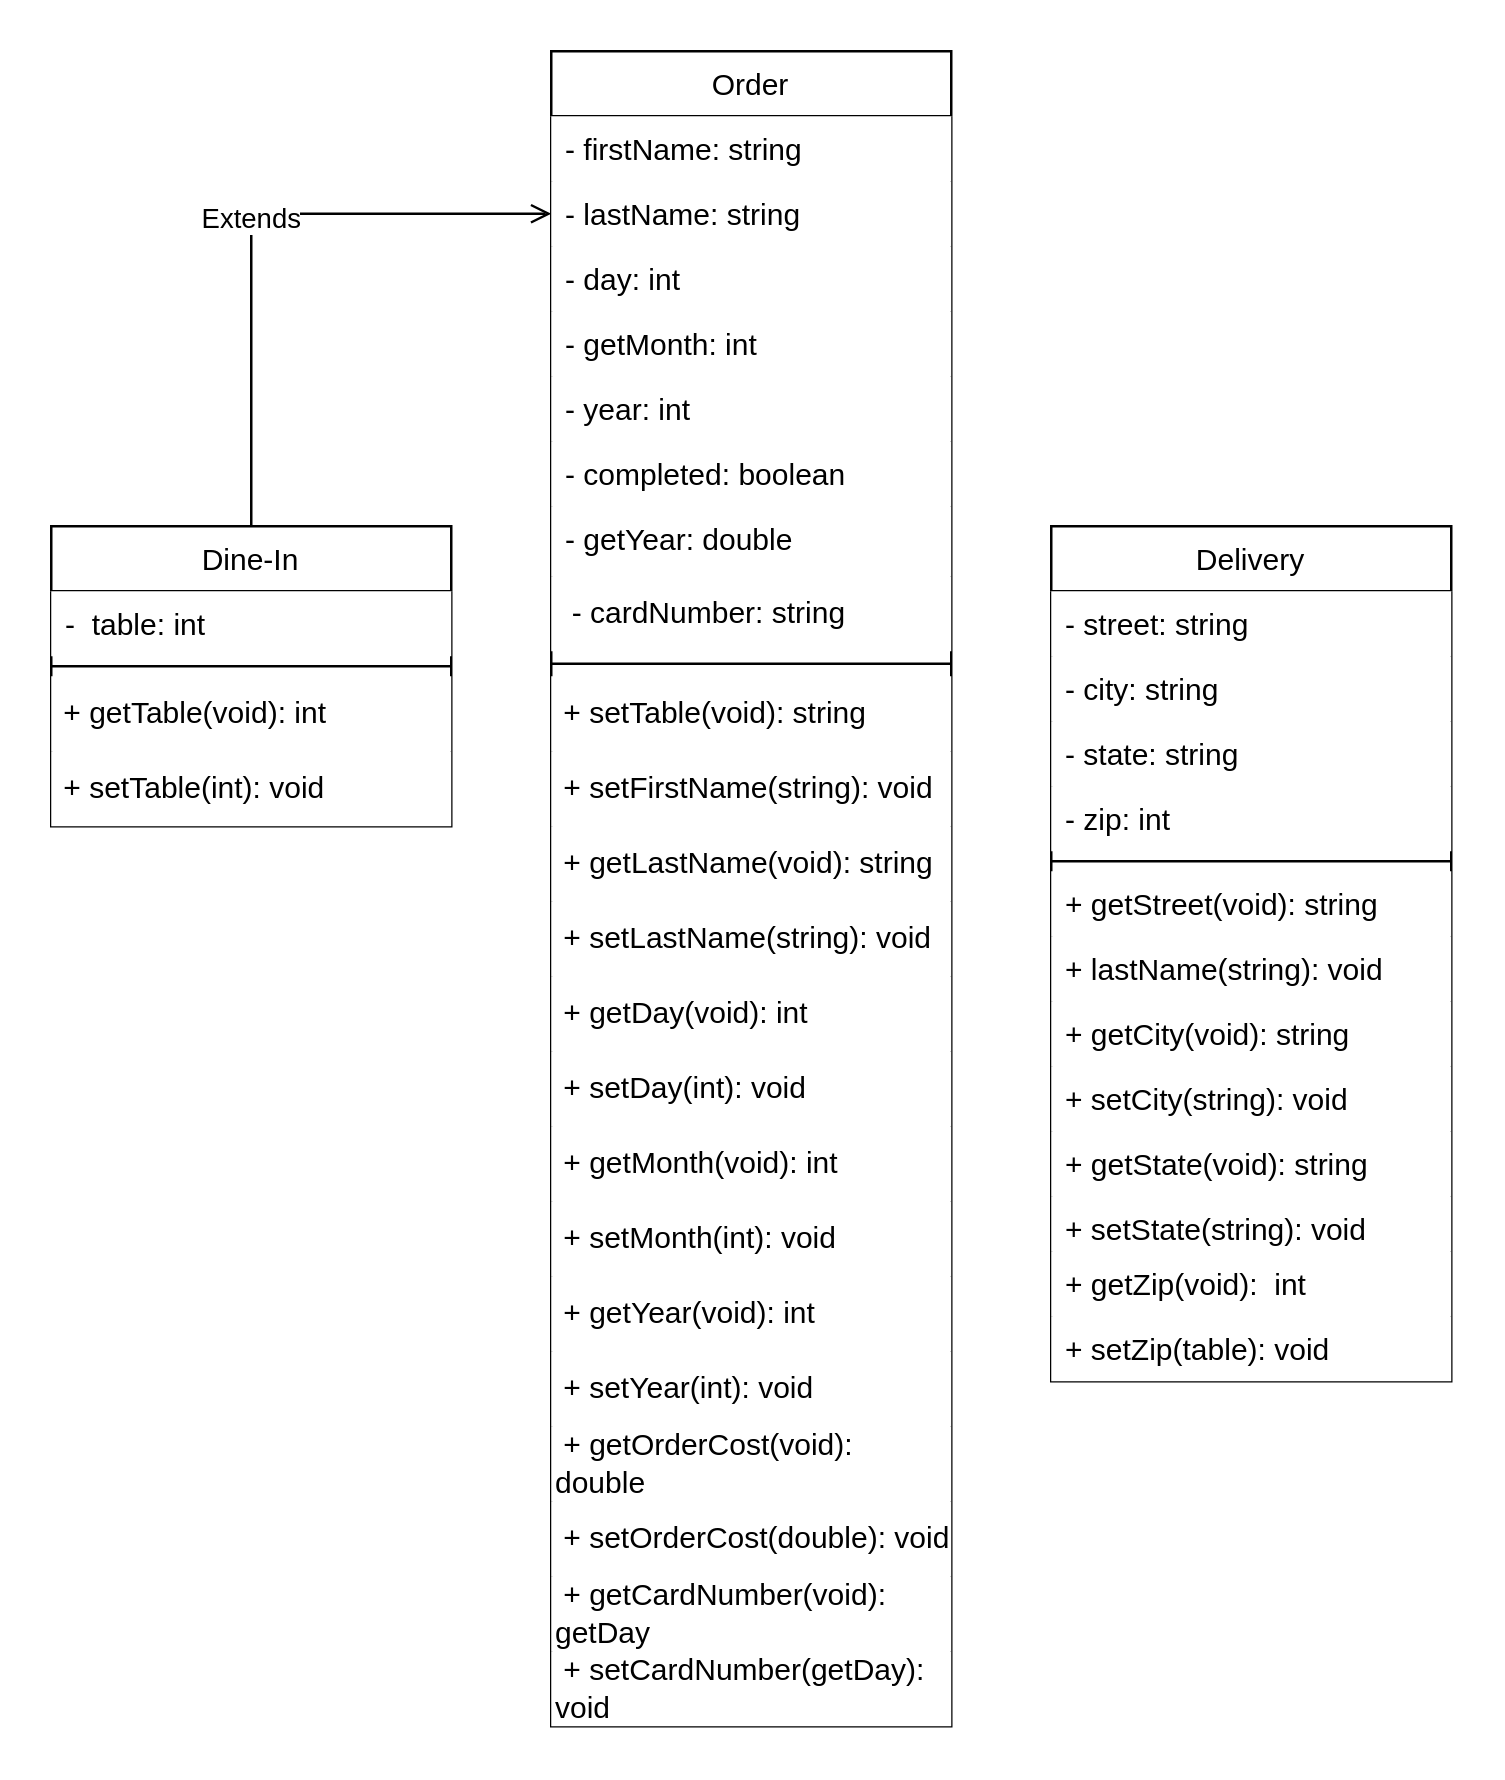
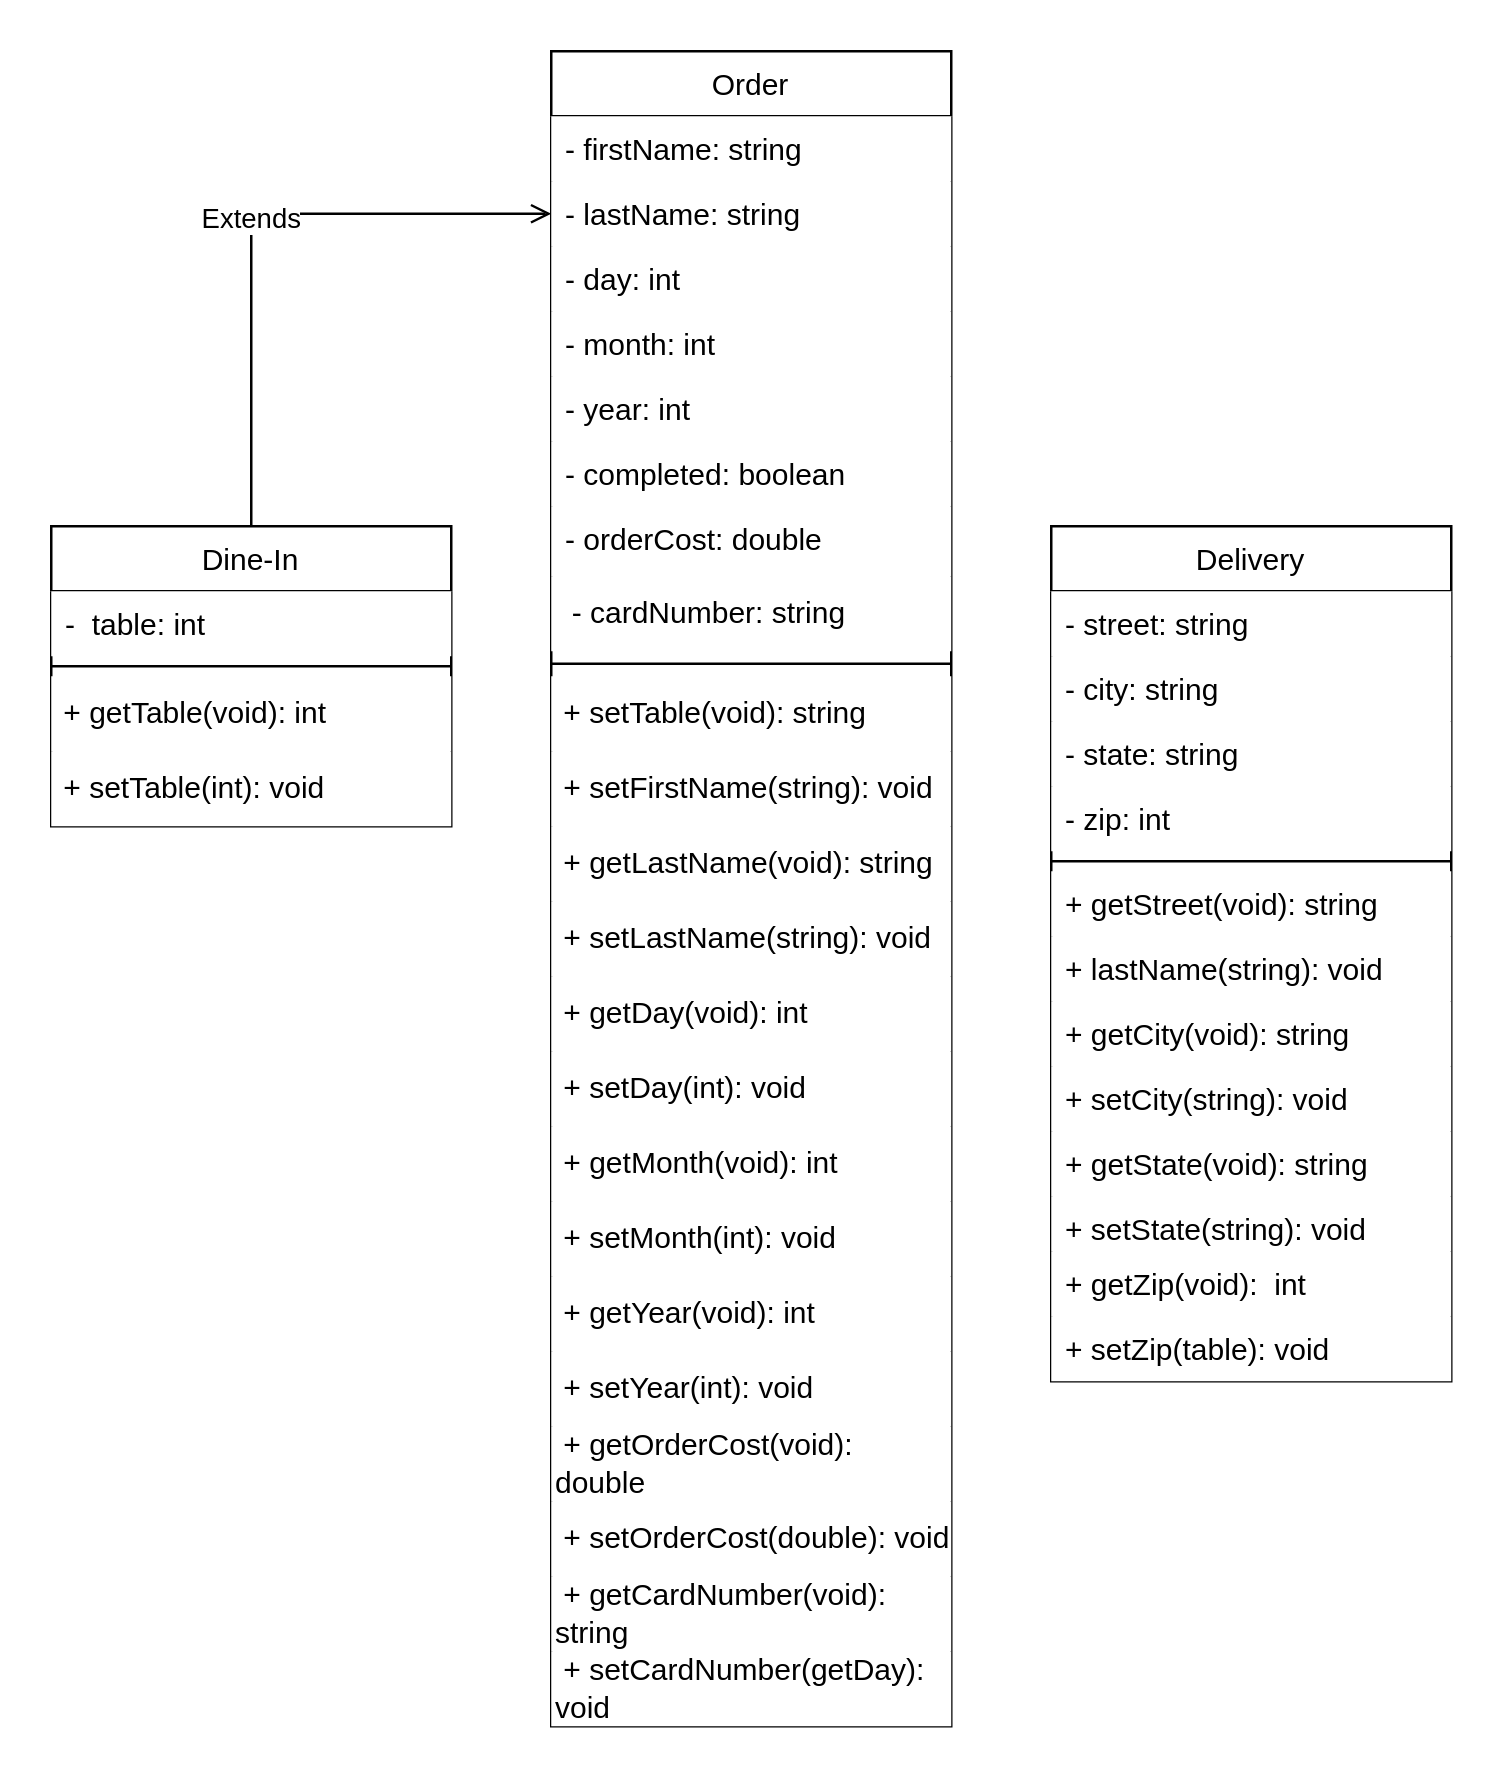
  <mxCell id="0" />
  <mxCell id="1" parent="0" />
  <mxCell id="2" value="Extends" style="edgeStyle=orthogonalEdgeStyle;rounded=0;orthogonalLoop=1;jettySize=auto;html=1;exitX=0.5;exitY=0;exitDx=0;exitDy=0;endArrow=open;" parent="1" source="3" target="24" edge="1"><mxGeometry relative="1" as="geometry" /></mxCell>
  <mxCell id="3" value="Dine-In" style="swimlane;fontStyle=0;align=center;verticalAlign=top;childLayout=stackLayout;horizontal=1;startSize=26;horizontalStack=0;resizeParent=1;resizeLast=0;collapsible=1;marginBottom=0;rounded=0;shadow=0;strokeWidth=1;fillColor=#FFFFFF;" parent="1" vertex="1"><mxGeometry x="20" y="210" width="160" height="120" as="geometry"><mxRectangle x="230" y="140" width="160" height="26" as="alternateBounds" /></mxGeometry></mxCell>
  <mxCell id="4" value="-  table: int" style="text;align=left;verticalAlign=top;spacingLeft=4;spacingRight=4;overflow=hidden;rotatable=0;points=[[0,0.5],[1,0.5]];portConstraint=eastwest;fillColor=default;" parent="3" vertex="1"><mxGeometry y="26" width="160" height="26" as="geometry" /></mxCell>
  <mxCell id="5" value="" style="line;html=1;strokeWidth=1;align=left;verticalAlign=middle;spacingTop=-1;spacingLeft=3;spacingRight=3;rotatable=0;labelPosition=right;points=[];portConstraint=eastwest;" parent="3" vertex="1"><mxGeometry y="52" width="160" height="8" as="geometry" /></mxCell>
  <mxCell id="6" value="&amp;nbsp;+ getTable(void): int" style="text;html=1;align=left;verticalAlign=middle;resizable=0;points=[];autosize=1;strokeColor=none;fillColor=default;" parent="3" vertex="1"><mxGeometry y="60" width="160" height="30" as="geometry" /></mxCell>
  <mxCell id="7" value="&amp;nbsp;+ setTable(int): void" style="text;strokeColor=none;align=left;fillColor=default;html=1;verticalAlign=middle;whiteSpace=wrap;rounded=0;" parent="3" vertex="1"><mxGeometry y="90" width="160" height="30" as="geometry" /></mxCell>
  <mxCell id="8" value="Delivery" style="swimlane;fontStyle=0;align=center;verticalAlign=top;childLayout=stackLayout;horizontal=1;startSize=26;horizontalStack=0;resizeParent=1;resizeLast=0;collapsible=1;marginBottom=0;rounded=0;shadow=0;strokeWidth=1;" parent="1" vertex="1"><mxGeometry x="420" y="210" width="160" height="342" as="geometry"><mxRectangle x="550" y="140" width="160" height="26" as="alternateBounds" /></mxGeometry></mxCell>
  <mxCell id="9" value="- street: string" style="text;align=left;verticalAlign=top;spacingLeft=4;spacingRight=4;overflow=hidden;rotatable=0;points=[[0,0.5],[1,0.5]];portConstraint=eastwest;fillColor=default;" parent="8" vertex="1"><mxGeometry y="26" width="160" height="26" as="geometry" /></mxCell>
  <mxCell id="10" value="- city: string" style="text;align=left;verticalAlign=top;spacingLeft=4;spacingRight=4;overflow=hidden;rotatable=0;points=[[0,0.5],[1,0.5]];portConstraint=eastwest;rounded=0;shadow=0;html=0;fillColor=default;" parent="8" vertex="1"><mxGeometry y="52" width="160" height="26" as="geometry" /></mxCell>
  <mxCell id="11" value="- state: string" style="text;align=left;verticalAlign=top;spacingLeft=4;spacingRight=4;overflow=hidden;rotatable=0;points=[[0,0.5],[1,0.5]];portConstraint=eastwest;rounded=0;shadow=0;html=0;fillColor=default;" parent="8" vertex="1"><mxGeometry y="78" width="160" height="26" as="geometry" /></mxCell>
  <mxCell id="12" value="- zip: int" style="text;align=left;verticalAlign=top;spacingLeft=4;spacingRight=4;overflow=hidden;rotatable=0;points=[[0,0.5],[1,0.5]];portConstraint=eastwest;rounded=0;shadow=0;html=0;fillColor=default;" parent="8" vertex="1"><mxGeometry y="104" width="160" height="26" as="geometry" /></mxCell>
  <mxCell id="13" value="" style="line;html=1;strokeWidth=1;align=left;verticalAlign=middle;spacingTop=-1;spacingLeft=3;spacingRight=3;rotatable=0;labelPosition=right;points=[];portConstraint=eastwest;fillColor=default;" parent="8" vertex="1"><mxGeometry y="130" width="160" height="8" as="geometry" /></mxCell>
  <mxCell id="14" value="+ getStreet(void): string" style="text;align=left;verticalAlign=top;spacingLeft=4;spacingRight=4;overflow=hidden;rotatable=0;points=[[0,0.5],[1,0.5]];portConstraint=eastwest;fillColor=default;" parent="8" vertex="1"><mxGeometry y="138" width="160" height="26" as="geometry" /></mxCell>
  <mxCell id="15" value="+ lastName(string): void" style="text;align=left;verticalAlign=top;spacingLeft=4;spacingRight=4;overflow=hidden;rotatable=0;points=[[0,0.5],[1,0.5]];portConstraint=eastwest;fillColor=default;" parent="8" vertex="1"><mxGeometry y="164" width="160" height="26" as="geometry" /></mxCell>
  <mxCell id="16" value="+ getCity(void): string" style="text;align=left;verticalAlign=top;spacingLeft=4;spacingRight=4;overflow=hidden;rotatable=0;points=[[0,0.5],[1,0.5]];portConstraint=eastwest;fillColor=default;" parent="8" vertex="1"><mxGeometry y="190" width="160" height="26" as="geometry" /></mxCell>
  <mxCell id="17" value="+ setCity(string): void" style="text;align=left;verticalAlign=top;spacingLeft=4;spacingRight=4;overflow=hidden;rotatable=0;points=[[0,0.5],[1,0.5]];portConstraint=eastwest;fillColor=default;" parent="8" vertex="1"><mxGeometry y="216" width="160" height="26" as="geometry" /></mxCell>
  <mxCell id="18" value="+ getState(void): string" style="text;align=left;verticalAlign=top;spacingLeft=4;spacingRight=4;overflow=hidden;rotatable=0;points=[[0,0.5],[1,0.5]];portConstraint=eastwest;fillColor=default;" parent="8" vertex="1"><mxGeometry y="242" width="160" height="26" as="geometry" /></mxCell>
  <mxCell id="19" value="+ setState(string): void" style="text;align=left;verticalAlign=top;spacingLeft=4;spacingRight=4;overflow=hidden;rotatable=0;points=[[0,0.5],[1,0.5]];portConstraint=eastwest;fillColor=default;" parent="8" vertex="1"><mxGeometry y="268" width="160" height="22" as="geometry" /></mxCell>
  <mxCell id="20" value="+ getZip(void):  int" style="text;align=left;verticalAlign=top;spacingLeft=4;spacingRight=4;overflow=hidden;rotatable=0;points=[[0,0.5],[1,0.5]];portConstraint=eastwest;fillColor=default;" parent="8" vertex="1"><mxGeometry y="290" width="160" height="26" as="geometry" /></mxCell>
  <mxCell id="21" value="+ setZip(table): void" style="text;align=left;verticalAlign=top;spacingLeft=4;spacingRight=4;overflow=hidden;rotatable=0;points=[[0,0.5],[1,0.5]];portConstraint=eastwest;fillColor=default;" parent="8" vertex="1"><mxGeometry y="316" width="160" height="26" as="geometry" /></mxCell>
  <mxCell id="22" value="Order" style="swimlane;fontStyle=0;align=center;verticalAlign=top;childLayout=stackLayout;horizontal=1;startSize=26;horizontalStack=0;resizeParent=1;resizeLast=0;collapsible=1;marginBottom=0;rounded=0;shadow=0;strokeWidth=1;fillColor=default;" parent="1" vertex="1"><mxGeometry x="220" y="20" width="160" height="670" as="geometry"><mxRectangle x="550" y="140" width="160" height="26" as="alternateBounds" /></mxGeometry></mxCell>
  <mxCell id="23" value="- firstName: string" style="text;align=left;verticalAlign=top;spacingLeft=4;spacingRight=4;overflow=hidden;rotatable=0;points=[[0,0.5],[1,0.5]];portConstraint=eastwest;fillColor=default;" parent="22" vertex="1"><mxGeometry y="26" width="160" height="26" as="geometry" /></mxCell>
  <mxCell id="24" value="- lastName: string" style="text;align=left;verticalAlign=top;spacingLeft=4;spacingRight=4;overflow=hidden;rotatable=0;points=[[0,0.5],[1,0.5]];portConstraint=eastwest;rounded=0;shadow=0;html=0;fillColor=default;" parent="22" vertex="1"><mxGeometry y="52" width="160" height="26" as="geometry" /></mxCell>
  <mxCell id="25" value="- day: int" style="text;align=left;verticalAlign=top;spacingLeft=4;spacingRight=4;overflow=hidden;rotatable=0;points=[[0,0.5],[1,0.5]];portConstraint=eastwest;rounded=0;shadow=0;html=0;fillColor=default;" parent="22" vertex="1"><mxGeometry y="78" width="160" height="26" as="geometry" /></mxCell>
- <mxCell id="26" value="- getMonth: int" style="text;align=left;verticalAlign=top;spacingLeft=4;spacingRight=4;overflow=hidden;rotatable=0;points=[[0,0.5],[1,0.5]];portConstraint=eastwest;rounded=0;shadow=0;html=0;fillColor=default;" parent="22" vertex="1"><mxGeometry y="104" width="160" height="26" as="geometry" /></mxCell>
+ <mxCell id="26" value="- month: int" style="text;align=left;verticalAlign=top;spacingLeft=4;spacingRight=4;overflow=hidden;rotatable=0;points=[[0,0.5],[1,0.5]];portConstraint=eastwest;rounded=0;shadow=0;html=0;fillColor=default;" parent="22" vertex="1"><mxGeometry y="104" width="160" height="26" as="geometry" /></mxCell>
  <mxCell id="27" value="- year: int" style="text;align=left;verticalAlign=top;spacingLeft=4;spacingRight=4;overflow=hidden;rotatable=0;points=[[0,0.5],[1,0.5]];portConstraint=eastwest;rounded=0;shadow=0;html=0;fillColor=default;" parent="22" vertex="1"><mxGeometry y="130" width="160" height="26" as="geometry" /></mxCell>
  <mxCell id="28" value="- completed: boolean" style="text;align=left;verticalAlign=top;spacingLeft=4;spacingRight=4;overflow=hidden;rotatable=0;points=[[0,0.5],[1,0.5]];portConstraint=eastwest;fillColor=default;" parent="22" vertex="1"><mxGeometry y="156" width="160" height="26" as="geometry" /></mxCell>
- <mxCell id="29" value="- getYear: double&#10;" style="text;align=left;verticalAlign=top;spacingLeft=4;spacingRight=4;overflow=hidden;rotatable=0;points=[[0,0.5],[1,0.5]];portConstraint=eastwest;fillColor=default;" parent="22" vertex="1"><mxGeometry y="182" width="160" height="28" as="geometry" /></mxCell>
+ <mxCell id="29" value="- orderCost: double&#10;" style="text;align=left;verticalAlign=top;spacingLeft=4;spacingRight=4;overflow=hidden;rotatable=0;points=[[0,0.5],[1,0.5]];portConstraint=eastwest;fillColor=default;" parent="22" vertex="1"><mxGeometry y="182" width="160" height="28" as="geometry" /></mxCell>
  <mxCell id="30" value="&amp;nbsp; - cardNumber: string" style="text;strokeColor=none;align=left;fillColor=default;html=1;verticalAlign=middle;whiteSpace=wrap;rounded=0;" parent="22" vertex="1"><mxGeometry y="210" width="160" height="30" as="geometry" /></mxCell>
  <mxCell id="31" value="" style="line;html=1;strokeWidth=1;align=left;verticalAlign=middle;spacingTop=-1;spacingLeft=3;spacingRight=3;rotatable=0;labelPosition=right;points=[];portConstraint=eastwest;fillColor=default;" parent="22" vertex="1"><mxGeometry y="240" width="160" height="10" as="geometry" /></mxCell>
  <mxCell id="32" value="&amp;nbsp;+ setTable(void): string" style="text;strokeColor=none;align=left;fillColor=default;html=1;verticalAlign=middle;whiteSpace=wrap;rounded=0;" parent="22" vertex="1"><mxGeometry y="250" width="160" height="30" as="geometry" /></mxCell>
  <mxCell id="33" value="&amp;nbsp;+ setFirstName(string): void" style="text;strokeColor=none;align=left;fillColor=default;html=1;verticalAlign=middle;whiteSpace=wrap;rounded=0;" parent="22" vertex="1"><mxGeometry y="280" width="160" height="30" as="geometry" /></mxCell>
  <mxCell id="34" value="&amp;nbsp;+ getLastName(void): string" style="text;strokeColor=none;align=left;fillColor=default;html=1;verticalAlign=middle;whiteSpace=wrap;rounded=0;" parent="22" vertex="1"><mxGeometry y="310" width="160" height="30" as="geometry" /></mxCell>
  <mxCell id="35" value="&amp;nbsp;+ setLastName(string): void" style="text;strokeColor=none;align=left;fillColor=default;html=1;verticalAlign=middle;whiteSpace=wrap;rounded=0;" parent="22" vertex="1"><mxGeometry y="340" width="160" height="30" as="geometry" /></mxCell>
  <mxCell id="36" value="&amp;nbsp;+ getDay(void): int" style="text;strokeColor=none;align=left;fillColor=default;html=1;verticalAlign=middle;whiteSpace=wrap;rounded=0;" parent="22" vertex="1"><mxGeometry y="370" width="160" height="30" as="geometry" /></mxCell>
  <mxCell id="37" value="&amp;nbsp;+ setDay(int): void" style="text;strokeColor=none;align=left;fillColor=default;html=1;verticalAlign=middle;whiteSpace=wrap;rounded=0;" parent="22" vertex="1"><mxGeometry y="400" width="160" height="30" as="geometry" /></mxCell>
  <mxCell id="38" value="&amp;nbsp;+ getMonth(void): int" style="text;strokeColor=none;align=left;fillColor=default;html=1;verticalAlign=middle;whiteSpace=wrap;rounded=0;" parent="22" vertex="1"><mxGeometry y="430" width="160" height="30" as="geometry" /></mxCell>
  <mxCell id="39" value="&amp;nbsp;+ setMonth(int): void" style="text;strokeColor=none;align=left;fillColor=default;html=1;verticalAlign=middle;whiteSpace=wrap;rounded=0;" parent="22" vertex="1"><mxGeometry y="460" width="160" height="30" as="geometry" /></mxCell>
  <mxCell id="40" value="&amp;nbsp;+ getYear(void): int" style="text;strokeColor=none;align=left;fillColor=default;html=1;verticalAlign=middle;whiteSpace=wrap;rounded=0;" parent="22" vertex="1"><mxGeometry y="490" width="160" height="30" as="geometry" /></mxCell>
  <mxCell id="41" value="&amp;nbsp;+ setYear(int): void" style="text;strokeColor=none;align=left;fillColor=default;html=1;verticalAlign=middle;whiteSpace=wrap;rounded=0;" parent="22" vertex="1"><mxGeometry y="520" width="160" height="30" as="geometry" /></mxCell>
  <mxCell id="42" value="&amp;nbsp;+ getOrderCost(void): double" style="text;strokeColor=none;align=left;fillColor=default;html=1;verticalAlign=middle;whiteSpace=wrap;rounded=0;" parent="22" vertex="1"><mxGeometry y="550" width="160" height="30" as="geometry" /></mxCell>
  <mxCell id="43" value="&amp;nbsp;+ setOrderCost(double): void" style="text;strokeColor=none;align=left;fillColor=default;html=1;verticalAlign=middle;whiteSpace=wrap;rounded=0;" parent="22" vertex="1"><mxGeometry y="580" width="160" height="30" as="geometry" /></mxCell>
- <mxCell id="44" value="&amp;nbsp;+ getCardNumber(void): getDay" style="text;strokeColor=none;align=left;fillColor=default;html=1;verticalAlign=middle;whiteSpace=wrap;rounded=0;" parent="22" vertex="1"><mxGeometry y="610" width="160" height="30" as="geometry" /></mxCell>
+ <mxCell id="44" value="&amp;nbsp;+ getCardNumber(void): string" style="text;strokeColor=none;align=left;fillColor=default;html=1;verticalAlign=middle;whiteSpace=wrap;rounded=0;" parent="22" vertex="1"><mxGeometry y="610" width="160" height="30" as="geometry" /></mxCell>
  <mxCell id="45" value="&amp;nbsp;+ setCardNumber(getDay): void" style="text;strokeColor=none;align=left;fillColor=default;html=1;verticalAlign=middle;whiteSpace=wrap;rounded=0;" parent="22" vertex="1"><mxGeometry y="640" width="160" height="30" as="geometry" /></mxCell>
